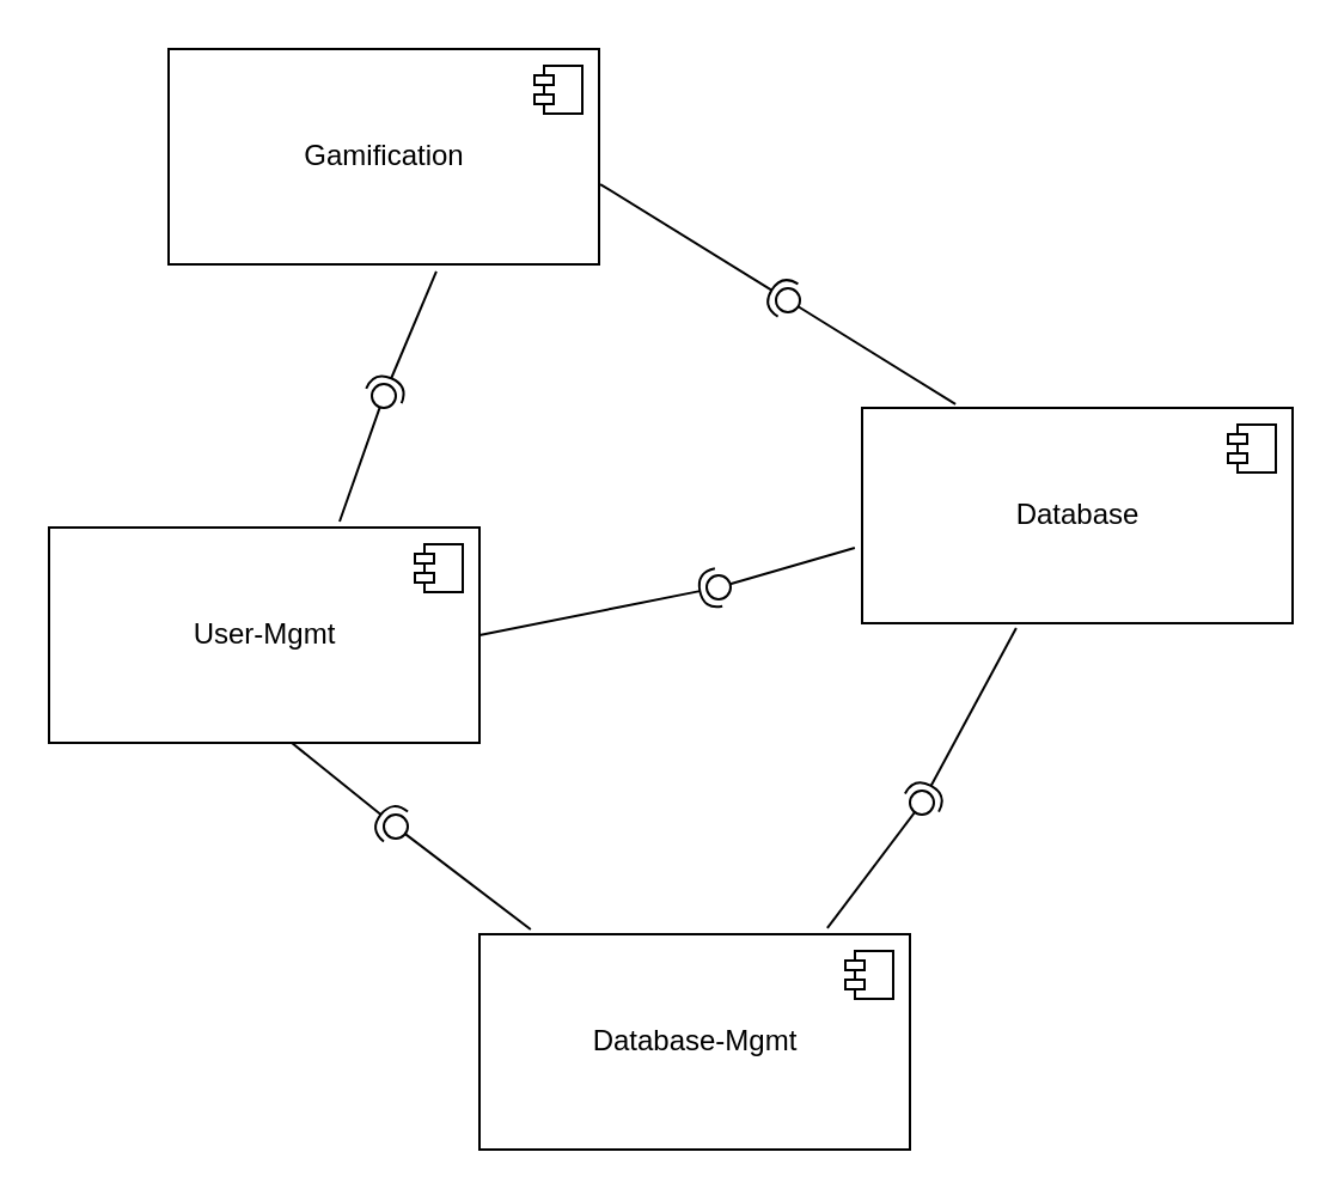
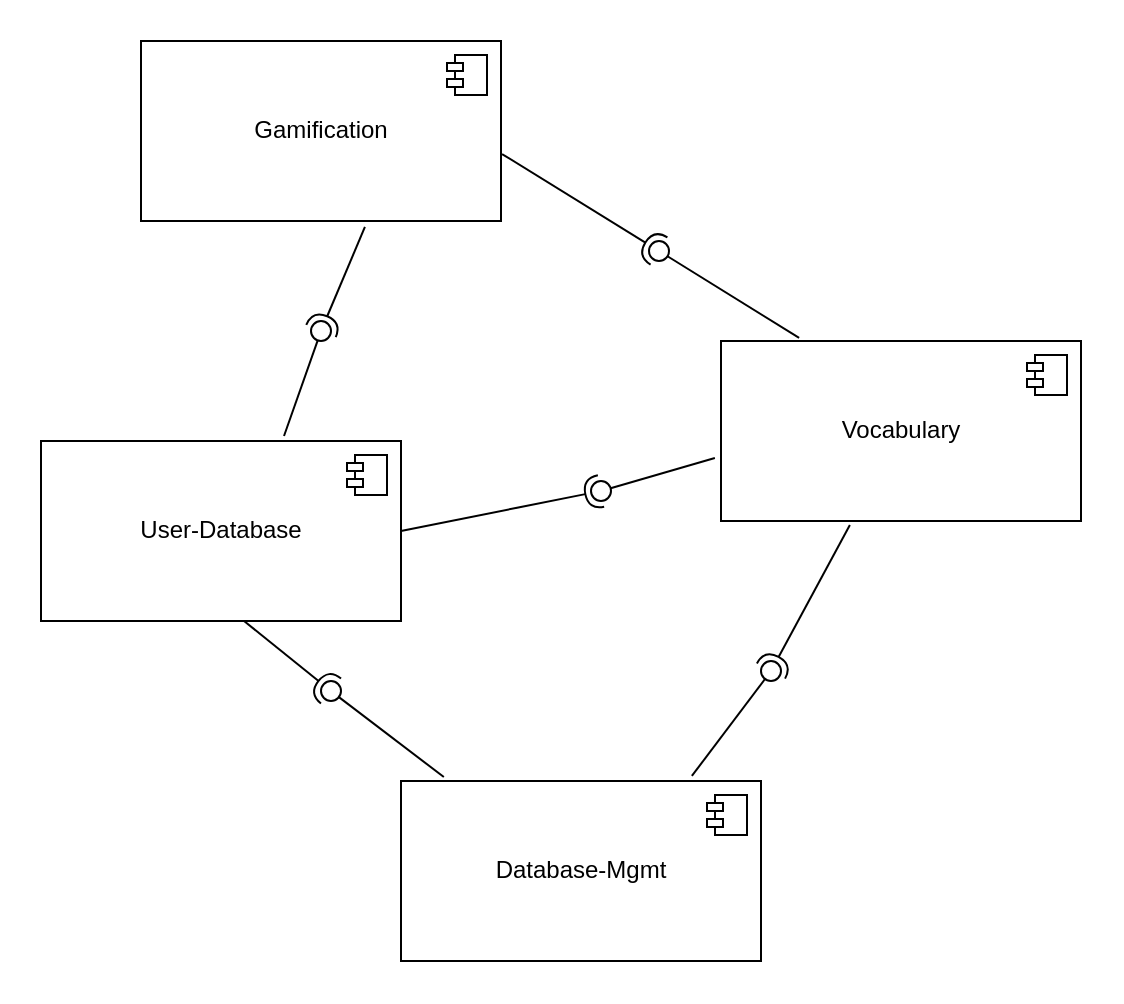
  <mxCell id="0" />
  <mxCell id="1" parent="0" />
- <mxCell id="2" value="User-Mgmt" style="html=1;dropTarget=0;" vertex="1" parent="1"><mxGeometry x="20" y="220" width="180" height="90" as="geometry" /></mxCell>
+ <mxCell id="2" value="User-Database" style="html=1;dropTarget=0;" vertex="1" parent="1"><mxGeometry x="20" y="220" width="180" height="90" as="geometry" /></mxCell>
  <mxCell id="3" value="" style="shape=module;jettyWidth=8;jettyHeight=4;" vertex="1" parent="2"><mxGeometry x="1" width="20" height="20" relative="1" as="geometry"><mxPoint x="-27" y="7" as="offset" /></mxGeometry></mxCell>
- <mxCell id="4" value="Database" style="html=1;dropTarget=0;" vertex="1" parent="1"><mxGeometry x="360" y="170" width="180" height="90" as="geometry" /></mxCell>
+ <mxCell id="4" value="Vocabulary" style="html=1;dropTarget=0;" vertex="1" parent="1"><mxGeometry x="360" y="170" width="180" height="90" as="geometry" /></mxCell>
  <mxCell id="5" value="" style="shape=module;jettyWidth=8;jettyHeight=4;" vertex="1" parent="4"><mxGeometry x="1" width="20" height="20" relative="1" as="geometry"><mxPoint x="-27" y="7" as="offset" /></mxGeometry></mxCell>
  <mxCell id="6" value="Database-Mgmt" style="html=1;dropTarget=0;" vertex="1" parent="1"><mxGeometry x="200" y="390" width="180" height="90" as="geometry" /></mxCell>
  <mxCell id="7" value="" style="shape=module;jettyWidth=8;jettyHeight=4;" vertex="1" parent="6"><mxGeometry x="1" width="20" height="20" relative="1" as="geometry"><mxPoint x="-27" y="7" as="offset" /></mxGeometry></mxCell>
  <mxCell id="8" value="" style="rounded=0;orthogonalLoop=1;jettySize=auto;html=1;endArrow=none;endFill=0;exitX=0.119;exitY=-0.022;exitDx=0;exitDy=0;exitPerimeter=0;" edge="1" target="10" parent="1" source="6"><mxGeometry relative="1" as="geometry"><mxPoint x="280" y="365" as="sourcePoint" /></mxGeometry></mxCell>
  <mxCell id="9" value="" style="rounded=0;orthogonalLoop=1;jettySize=auto;html=1;endArrow=halfCircle;endFill=0;entryX=0.5;entryY=0.5;entryDx=0;entryDy=0;endSize=6;strokeWidth=1;exitX=0.564;exitY=1;exitDx=0;exitDy=0;exitPerimeter=0;" edge="1" target="10" parent="1" source="2"><mxGeometry relative="1" as="geometry"><mxPoint x="320" y="365" as="sourcePoint" /></mxGeometry></mxCell>
  <mxCell id="10" value="" style="ellipse;whiteSpace=wrap;html=1;fontFamily=Helvetica;fontSize=12;fontColor=#000000;align=center;strokeColor=#000000;fillColor=#ffffff;points=[];aspect=fixed;resizable=0;" vertex="1" parent="1"><mxGeometry x="160" y="340" width="10" height="10" as="geometry" /></mxCell>
  <mxCell id="11" value="" style="rounded=0;orthogonalLoop=1;jettySize=auto;html=1;endArrow=none;endFill=0;exitX=0.808;exitY=-0.028;exitDx=0;exitDy=0;exitPerimeter=0;" edge="1" target="13" parent="1" source="6"><mxGeometry relative="1" as="geometry"><mxPoint x="280" y="365" as="sourcePoint" /></mxGeometry></mxCell>
  <mxCell id="12" value="" style="rounded=0;orthogonalLoop=1;jettySize=auto;html=1;endArrow=halfCircle;endFill=0;entryX=0.5;entryY=0.5;entryDx=0;entryDy=0;endSize=6;strokeWidth=1;exitX=0.358;exitY=1.022;exitDx=0;exitDy=0;exitPerimeter=0;" edge="1" target="13" parent="1" source="4"><mxGeometry relative="1" as="geometry"><mxPoint x="320" y="365" as="sourcePoint" /></mxGeometry></mxCell>
  <mxCell id="13" value="" style="ellipse;whiteSpace=wrap;html=1;fontFamily=Helvetica;fontSize=12;fontColor=#000000;align=center;strokeColor=#000000;fillColor=#ffffff;points=[];aspect=fixed;resizable=0;" vertex="1" parent="1"><mxGeometry x="380" y="330" width="10" height="10" as="geometry" /></mxCell>
  <mxCell id="14" value="" style="rounded=0;orthogonalLoop=1;jettySize=auto;html=1;endArrow=none;endFill=0;exitX=-0.017;exitY=0.65;exitDx=0;exitDy=0;exitPerimeter=0;" edge="1" target="16" parent="1" source="4"><mxGeometry relative="1" as="geometry"><mxPoint x="280" y="365" as="sourcePoint" /></mxGeometry></mxCell>
  <mxCell id="15" value="" style="rounded=0;orthogonalLoop=1;jettySize=auto;html=1;endArrow=halfCircle;endFill=0;entryX=0.5;entryY=0.5;entryDx=0;entryDy=0;endSize=6;strokeWidth=1;exitX=1;exitY=0.5;exitDx=0;exitDy=0;" edge="1" target="16" parent="1" source="2"><mxGeometry relative="1" as="geometry"><mxPoint x="320" y="365" as="sourcePoint" /></mxGeometry></mxCell>
  <mxCell id="16" value="" style="ellipse;whiteSpace=wrap;html=1;fontFamily=Helvetica;fontSize=12;fontColor=#000000;align=center;strokeColor=#000000;fillColor=#ffffff;points=[];aspect=fixed;resizable=0;" vertex="1" parent="1"><mxGeometry x="295" y="240" width="10" height="10" as="geometry" /></mxCell>
  <mxCell id="17" value="Gamification" style="html=1;dropTarget=0;" vertex="1" parent="1"><mxGeometry x="70" y="20" width="180" height="90" as="geometry" /></mxCell>
  <mxCell id="18" value="" style="shape=module;jettyWidth=8;jettyHeight=4;" vertex="1" parent="17"><mxGeometry x="1" width="20" height="20" relative="1" as="geometry"><mxPoint x="-27" y="7" as="offset" /></mxGeometry></mxCell>
  <mxCell id="19" value="" style="rounded=0;orthogonalLoop=1;jettySize=auto;html=1;endArrow=none;endFill=0;exitX=0.675;exitY=-0.028;exitDx=0;exitDy=0;exitPerimeter=0;" edge="1" target="21" parent="1" source="2"><mxGeometry relative="1" as="geometry"><mxPoint x="190" y="235" as="sourcePoint" /></mxGeometry></mxCell>
  <mxCell id="20" value="" style="rounded=0;orthogonalLoop=1;jettySize=auto;html=1;endArrow=halfCircle;endFill=0;entryX=0.5;entryY=0.5;entryDx=0;entryDy=0;endSize=6;strokeWidth=1;exitX=0.622;exitY=1.033;exitDx=0;exitDy=0;exitPerimeter=0;" edge="1" target="21" parent="1" source="17"><mxGeometry relative="1" as="geometry"><mxPoint x="230" y="235" as="sourcePoint" /></mxGeometry></mxCell>
  <mxCell id="21" value="" style="ellipse;whiteSpace=wrap;html=1;fontFamily=Helvetica;fontSize=12;fontColor=#000000;align=center;strokeColor=#000000;fillColor=#ffffff;points=[];aspect=fixed;resizable=0;" vertex="1" parent="1"><mxGeometry x="155" y="160" width="10" height="10" as="geometry" /></mxCell>
  <mxCell id="22" value="" style="rounded=0;orthogonalLoop=1;jettySize=auto;html=1;endArrow=none;endFill=0;exitX=0.217;exitY=-0.017;exitDx=0;exitDy=0;exitPerimeter=0;" edge="1" target="24" parent="1" source="4"><mxGeometry relative="1" as="geometry"><mxPoint x="190" y="235" as="sourcePoint" /></mxGeometry></mxCell>
  <mxCell id="23" value="" style="rounded=0;orthogonalLoop=1;jettySize=auto;html=1;endArrow=halfCircle;endFill=0;entryX=0.5;entryY=0.5;entryDx=0;entryDy=0;endSize=6;strokeWidth=1;exitX=1.003;exitY=0.628;exitDx=0;exitDy=0;exitPerimeter=0;" edge="1" target="24" parent="1" source="17"><mxGeometry relative="1" as="geometry"><mxPoint x="230" y="235" as="sourcePoint" /></mxGeometry></mxCell>
  <mxCell id="24" value="" style="ellipse;whiteSpace=wrap;html=1;fontFamily=Helvetica;fontSize=12;fontColor=#000000;align=center;strokeColor=#000000;fillColor=#ffffff;points=[];aspect=fixed;resizable=0;" vertex="1" parent="1"><mxGeometry x="324" y="120" width="10" height="10" as="geometry" /></mxCell>
